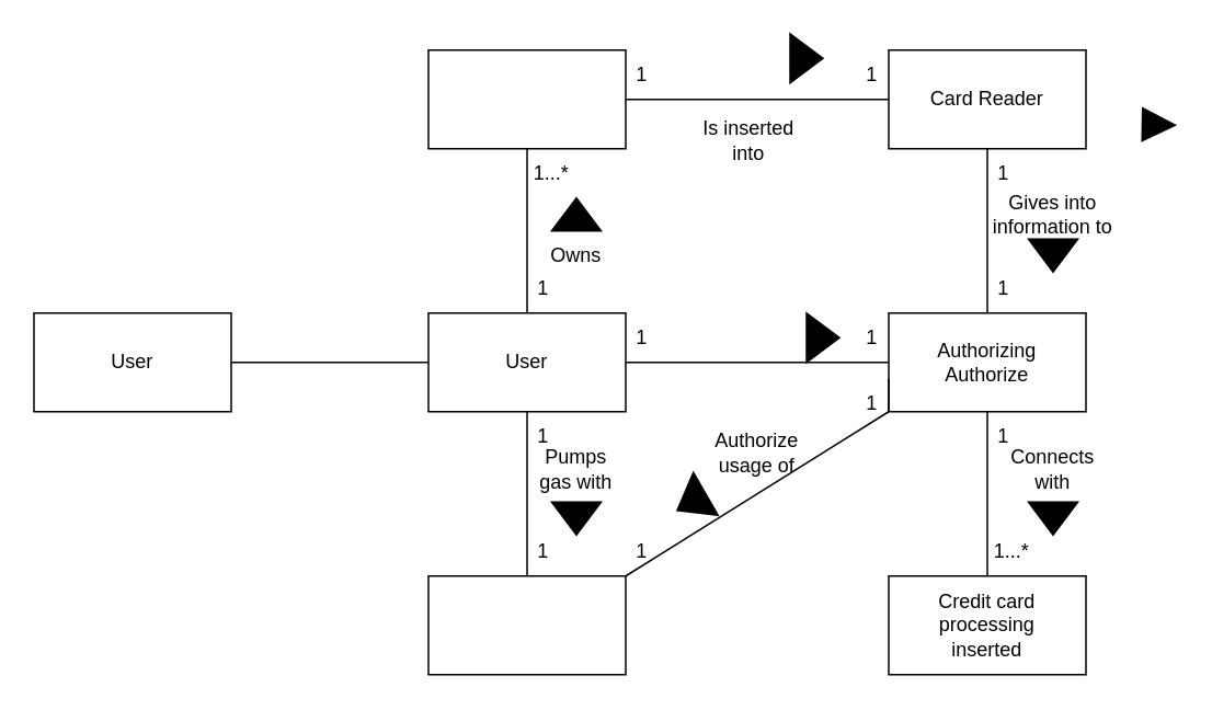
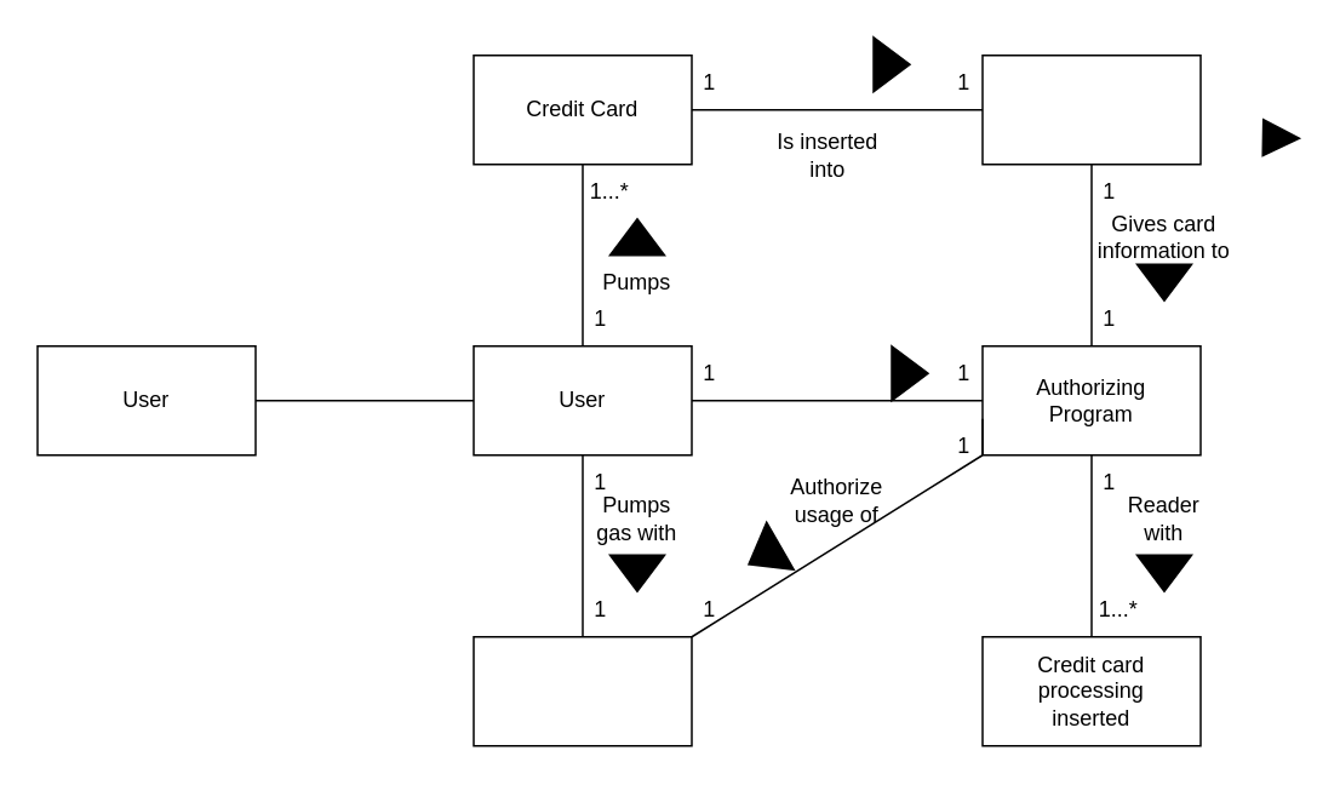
  <mxCell id="0" />
  <mxCell id="1" parent="0" />
  <mxCell id="2" value="" style="verticalLabelPosition=bottom;verticalAlign=top;html=1;shape=mxgraph.basic.acute_triangle;dx=0.5;fillStyle=solid;fillColor=#000000;rotation=91;" parent="1" vertex="1"><mxGeometry x="694.3" y="65.43" width="20" height="20" as="geometry" /></mxCell>
  <mxCell id="3" value="" style="group" vertex="1" connectable="0" parent="1"><mxGeometry x="260" y="30" width="120" height="60" as="geometry" /></mxCell>
  <mxCell id="4" value="" style="rounded=0;whiteSpace=wrap;html=1;" vertex="1" parent="3"><mxGeometry width="120" height="60" as="geometry" /></mxCell>
+ <mxCell id="5" value="Credit Card" style="text;html=1;align=center;verticalAlign=middle;whiteSpace=wrap;rounded=0;" vertex="1" parent="3"><mxGeometry x="10" y="10" width="100" height="40" as="geometry" /></mxCell>
  <mxCell id="6" value="" style="group" vertex="1" connectable="0" parent="1"><mxGeometry x="260" y="190" width="120" height="60" as="geometry" /></mxCell>
  <mxCell id="7" value="" style="rounded=0;whiteSpace=wrap;html=1;" vertex="1" parent="6"><mxGeometry width="120" height="60" as="geometry" /></mxCell>
  <mxCell id="8" value="User" style="text;html=1;align=center;verticalAlign=middle;whiteSpace=wrap;rounded=0;" vertex="1" parent="6"><mxGeometry x="10" y="10" width="100" height="40" as="geometry" /></mxCell>
  <mxCell id="9" value="" style="endArrow=none;html=1;rounded=0;fontSize=12;startSize=8;endSize=8;curved=1;exitX=0.5;exitY=0;exitDx=0;exitDy=0;entryX=0.5;entryY=1;entryDx=0;entryDy=0;" edge="1" parent="1" source="7" target="4"><mxGeometry width="50" height="50" relative="1" as="geometry"><mxPoint x="510" y="450" as="sourcePoint" /><mxPoint x="560" y="400" as="targetPoint" /></mxGeometry></mxCell>
  <mxCell id="10" value="1" style="text;html=1;align=center;verticalAlign=middle;whiteSpace=wrap;rounded=0;" vertex="1" parent="1"><mxGeometry x="320" y="160" width="20" height="30" as="geometry" /></mxCell>
  <mxCell id="11" value="1...*" style="text;html=1;align=center;verticalAlign=middle;whiteSpace=wrap;rounded=0;" vertex="1" parent="1"><mxGeometry x="320" y="90" width="30" height="30" as="geometry" /></mxCell>
- <mxCell id="12" value="Owns" style="text;html=1;align=center;verticalAlign=middle;whiteSpace=wrap;rounded=0;" vertex="1" parent="1"><mxGeometry x="320" y="140" width="60" height="30" as="geometry" /></mxCell>
+ <mxCell id="12" value="Pumps" style="text;html=1;align=center;verticalAlign=middle;whiteSpace=wrap;rounded=0;" vertex="1" parent="1"><mxGeometry x="320" y="140" width="60" height="30" as="geometry" /></mxCell>
  <mxCell id="13" value="" style="group" vertex="1" connectable="0" parent="1"><mxGeometry x="540" y="30" width="120" height="60" as="geometry" /></mxCell>
  <mxCell id="14" value="" style="rounded=0;whiteSpace=wrap;html=1;" vertex="1" parent="13"><mxGeometry width="120" height="60" as="geometry" /></mxCell>
- <mxCell id="15" value="Card Reader" style="text;html=1;align=center;verticalAlign=middle;whiteSpace=wrap;rounded=0;" vertex="1" parent="13"><mxGeometry x="10" y="10" width="100" height="40" as="geometry" /></mxCell>
  <mxCell id="16" value="" style="endArrow=none;html=1;rounded=0;fontSize=12;startSize=8;endSize=8;curved=1;exitX=1;exitY=0.5;exitDx=0;exitDy=0;entryX=0;entryY=0.5;entryDx=0;entryDy=0;" edge="1" parent="1" source="4" target="14"><mxGeometry width="50" height="50" relative="1" as="geometry"><mxPoint x="510" y="450" as="sourcePoint" /><mxPoint x="560" y="400" as="targetPoint" /></mxGeometry></mxCell>
  <mxCell id="17" value="Is inserted into" style="text;html=1;align=center;verticalAlign=middle;whiteSpace=wrap;rounded=0;" vertex="1" parent="1"><mxGeometry x="425" y="70" width="60" height="30" as="geometry" /></mxCell>
  <mxCell id="18" value="1" style="text;html=1;align=center;verticalAlign=middle;whiteSpace=wrap;rounded=0;" vertex="1" parent="1"><mxGeometry x="380" y="30" width="20" height="30" as="geometry" /></mxCell>
  <mxCell id="19" value="1" style="text;html=1;align=center;verticalAlign=middle;whiteSpace=wrap;rounded=0;" vertex="1" parent="1"><mxGeometry x="520" y="30" width="20" height="30" as="geometry" /></mxCell>
  <mxCell id="20" value="" style="group" vertex="1" connectable="0" parent="1"><mxGeometry x="540" y="190" width="120" height="60" as="geometry" /></mxCell>
  <mxCell id="21" value="" style="rounded=0;whiteSpace=wrap;html=1;" vertex="1" parent="20"><mxGeometry width="120" height="60" as="geometry" /></mxCell>
- <mxCell id="22" value="Authorizing Authorize" style="text;html=1;align=center;verticalAlign=middle;whiteSpace=wrap;rounded=0;" vertex="1" parent="20"><mxGeometry x="10" y="10" width="100" height="40" as="geometry" /></mxCell>
+ <mxCell id="22" value="Authorizing Program" style="text;html=1;align=center;verticalAlign=middle;whiteSpace=wrap;rounded=0;" vertex="1" parent="20"><mxGeometry x="10" y="10" width="100" height="40" as="geometry" /></mxCell>
  <mxCell id="23" value="" style="endArrow=none;html=1;rounded=0;fontSize=12;startSize=8;endSize=8;curved=1;exitX=1;exitY=0.5;exitDx=0;exitDy=0;entryX=0;entryY=0.5;entryDx=0;entryDy=0;" edge="1" parent="1" source="7" target="21"><mxGeometry width="50" height="50" relative="1" as="geometry"><mxPoint x="510" y="350" as="sourcePoint" /><mxPoint x="560" y="300" as="targetPoint" /></mxGeometry></mxCell>
  <mxCell id="24" value="1" style="text;html=1;align=center;verticalAlign=middle;whiteSpace=wrap;rounded=0;" vertex="1" parent="1"><mxGeometry x="380" y="190" width="20" height="30" as="geometry" /></mxCell>
  <mxCell id="25" value="1" style="text;html=1;align=center;verticalAlign=middle;whiteSpace=wrap;rounded=0;" vertex="1" parent="1"><mxGeometry x="520" y="190" width="20" height="30" as="geometry" /></mxCell>
  <mxCell id="26" value="" style="endArrow=none;html=1;rounded=0;fontSize=12;startSize=8;endSize=8;curved=1;entryX=0.5;entryY=1;entryDx=0;entryDy=0;exitX=0.5;exitY=0;exitDx=0;exitDy=0;" edge="1" parent="1" source="21" target="14"><mxGeometry width="50" height="50" relative="1" as="geometry"><mxPoint x="590" y="350" as="sourcePoint" /><mxPoint x="640" y="300" as="targetPoint" /></mxGeometry></mxCell>
  <mxCell id="27" value="1" style="text;html=1;align=center;verticalAlign=middle;whiteSpace=wrap;rounded=0;" vertex="1" parent="1"><mxGeometry x="600" y="160" width="20" height="30" as="geometry" /></mxCell>
  <mxCell id="28" value="1" style="text;html=1;align=center;verticalAlign=middle;whiteSpace=wrap;rounded=0;" vertex="1" parent="1"><mxGeometry x="600" y="90" width="20" height="30" as="geometry" /></mxCell>
- <mxCell id="29" value="Gives into information to" style="text;html=1;align=center;verticalAlign=middle;whiteSpace=wrap;rounded=0;" vertex="1" parent="1"><mxGeometry x="600" y="115" width="80" height="30" as="geometry" /></mxCell>
+ <mxCell id="29" value="Gives card information to" style="text;html=1;align=center;verticalAlign=middle;whiteSpace=wrap;rounded=0;" vertex="1" parent="1"><mxGeometry x="600" y="115" width="80" height="30" as="geometry" /></mxCell>
  <mxCell id="30" value="" style="triangle;whiteSpace=wrap;html=1;rotation=90;fillColor=#000000;" vertex="1" parent="1"><mxGeometry x="630" y="140" width="20" height="30" as="geometry" /></mxCell>
  <mxCell id="31" value="" style="triangle;whiteSpace=wrap;html=1;rotation=0;fillColor=#000000;" vertex="1" parent="1"><mxGeometry x="480" y="20" width="20" height="30" as="geometry" /></mxCell>
  <mxCell id="32" value="" style="triangle;whiteSpace=wrap;html=1;rotation=-90;fillColor=#000000;" vertex="1" parent="1"><mxGeometry x="340" y="115" width="20" height="30" as="geometry" /></mxCell>
  <mxCell id="33" value="" style="triangle;whiteSpace=wrap;html=1;rotation=0;fillColor=#000000;" vertex="1" parent="1"><mxGeometry x="490" y="190" width="20" height="30" as="geometry" /></mxCell>
  <mxCell id="34" value="" style="group" vertex="1" connectable="0" parent="1"><mxGeometry x="540" y="350" width="120" height="60" as="geometry" /></mxCell>
  <mxCell id="35" value="" style="rounded=0;whiteSpace=wrap;html=1;" vertex="1" parent="34"><mxGeometry width="120" height="60" as="geometry" /></mxCell>
  <mxCell id="36" value="Credit card processing inserted" style="text;html=1;align=center;verticalAlign=middle;whiteSpace=wrap;rounded=0;" vertex="1" parent="34"><mxGeometry x="10" y="10" width="100" height="40" as="geometry" /></mxCell>
  <mxCell id="37" value="" style="endArrow=none;html=1;rounded=0;fontSize=12;startSize=8;endSize=8;curved=1;entryX=0.5;entryY=1;entryDx=0;entryDy=0;exitX=0.5;exitY=0;exitDx=0;exitDy=0;" edge="1" parent="1" source="35" target="21"><mxGeometry width="50" height="50" relative="1" as="geometry"><mxPoint x="510" y="360" as="sourcePoint" /><mxPoint x="560" y="310" as="targetPoint" /></mxGeometry></mxCell>
  <mxCell id="38" value="1...*" style="text;html=1;align=center;verticalAlign=middle;whiteSpace=wrap;rounded=0;" vertex="1" parent="1"><mxGeometry x="600" y="320" width="30" height="30" as="geometry" /></mxCell>
  <mxCell id="39" value="1" style="text;html=1;align=center;verticalAlign=middle;whiteSpace=wrap;rounded=0;" vertex="1" parent="1"><mxGeometry x="600" y="250" width="20" height="30" as="geometry" /></mxCell>
- <mxCell id="40" value="Connects with" style="text;html=1;align=center;verticalAlign=middle;whiteSpace=wrap;rounded=0;" vertex="1" parent="1"><mxGeometry x="610" y="270" width="60" height="30" as="geometry" /></mxCell>
+ <mxCell id="40" value="Reader with" style="text;html=1;align=center;verticalAlign=middle;whiteSpace=wrap;rounded=0;" vertex="1" parent="1"><mxGeometry x="610" y="270" width="60" height="30" as="geometry" /></mxCell>
  <mxCell id="41" value="" style="triangle;whiteSpace=wrap;html=1;rotation=90;fillColor=#000000;" vertex="1" parent="1"><mxGeometry x="630" y="300" width="20" height="30" as="geometry" /></mxCell>
  <mxCell id="42" value="" style="group" vertex="1" connectable="0" parent="1"><mxGeometry x="260" y="350" width="120" height="60" as="geometry" /></mxCell>
  <mxCell id="43" value="" style="rounded=0;whiteSpace=wrap;html=1;" vertex="1" parent="42"><mxGeometry width="120" height="60" as="geometry" /></mxCell>
  <mxCell id="44" value="" style="endArrow=none;html=1;rounded=0;fontSize=12;startSize=8;endSize=8;curved=1;entryX=0.5;entryY=1;entryDx=0;entryDy=0;exitX=0.5;exitY=0;exitDx=0;exitDy=0;" edge="1" parent="1" source="43" target="7"><mxGeometry width="50" height="50" relative="1" as="geometry"><mxPoint x="510" y="360" as="sourcePoint" /><mxPoint x="560" y="310" as="targetPoint" /></mxGeometry></mxCell>
  <mxCell id="45" value="Pumps gas with" style="text;html=1;align=center;verticalAlign=middle;whiteSpace=wrap;rounded=0;" vertex="1" parent="1"><mxGeometry x="320" y="270" width="60" height="30" as="geometry" /></mxCell>
  <mxCell id="46" value="" style="triangle;whiteSpace=wrap;html=1;rotation=90;fillColor=#000000;" vertex="1" parent="1"><mxGeometry x="340" y="300" width="20" height="30" as="geometry" /></mxCell>
  <mxCell id="47" value="1" style="text;html=1;align=center;verticalAlign=middle;whiteSpace=wrap;rounded=0;" vertex="1" parent="1"><mxGeometry x="320" y="320" width="20" height="30" as="geometry" /></mxCell>
  <mxCell id="48" value="1" style="text;html=1;align=center;verticalAlign=middle;whiteSpace=wrap;rounded=0;" vertex="1" parent="1"><mxGeometry x="320" y="250" width="20" height="30" as="geometry" /></mxCell>
  <mxCell id="49" value="" style="endArrow=none;html=1;rounded=0;fontSize=12;startSize=8;endSize=8;curved=1;entryX=0;entryY=1;entryDx=0;entryDy=0;exitX=1;exitY=0;exitDx=0;exitDy=0;" edge="1" parent="1" target="21"><mxGeometry width="50" height="50" relative="1" as="geometry"><mxPoint x="540" y="230" as="sourcePoint" /><mxPoint x="500" y="330" as="targetPoint" /></mxGeometry></mxCell>
  <mxCell id="50" value="" style="triangle;whiteSpace=wrap;html=1;rotation=-210;fillColor=#000000;" vertex="1" parent="1"><mxGeometry x="410" y="290" width="20" height="30" as="geometry" /></mxCell>
  <mxCell id="51" value="Authorize usage of" style="text;html=1;align=center;verticalAlign=middle;whiteSpace=wrap;rounded=0;rotation=0;" vertex="1" parent="1"><mxGeometry x="430" y="260" width="60" height="30" as="geometry" /></mxCell>
  <mxCell id="52" value="1" style="text;html=1;align=center;verticalAlign=middle;whiteSpace=wrap;rounded=0;" vertex="1" parent="1"><mxGeometry x="380" y="320" width="20" height="30" as="geometry" /></mxCell>
  <mxCell id="53" value="" style="endArrow=none;html=1;rounded=0;fontSize=12;startSize=8;endSize=8;curved=1;entryX=0;entryY=1;entryDx=0;entryDy=0;exitX=1;exitY=0;exitDx=0;exitDy=0;" edge="1" parent="1" source="43" target="21"><mxGeometry width="50" height="50" relative="1" as="geometry"><mxPoint x="380" y="350" as="sourcePoint" /><mxPoint x="520" y="260" as="targetPoint" /></mxGeometry></mxCell>
  <mxCell id="54" value="1" style="text;html=1;align=center;verticalAlign=middle;whiteSpace=wrap;rounded=0;" vertex="1" parent="1"><mxGeometry x="520" y="230" width="20" height="30" as="geometry" /></mxCell>
  <mxCell id="55" value="" style="endArrow=none;html=1;rounded=0;fontSize=12;startSize=8;endSize=8;curved=1;entryX=0;entryY=0.5;entryDx=0;entryDy=0;" edge="1" parent="1" target="7"><mxGeometry width="50" height="50" relative="1" as="geometry"><mxPoint x="140" y="220" as="sourcePoint" /><mxPoint x="410" y="330" as="targetPoint" /></mxGeometry></mxCell>
  <mxCell id="56" value="" style="group" vertex="1" connectable="0" parent="1"><mxGeometry y="190" width="120" height="60" as="geometry" x="20" /></mxCell>
  <mxCell id="57" value="" style="rounded=0;whiteSpace=wrap;html=1;" vertex="1" parent="56"><mxGeometry width="120" height="60" as="geometry" /></mxCell>
  <mxCell id="58" value="User" style="text;html=1;align=center;verticalAlign=middle;whiteSpace=wrap;rounded=0;" vertex="1" parent="56"><mxGeometry x="10" y="10" width="100" height="40" as="geometry" /></mxCell>
